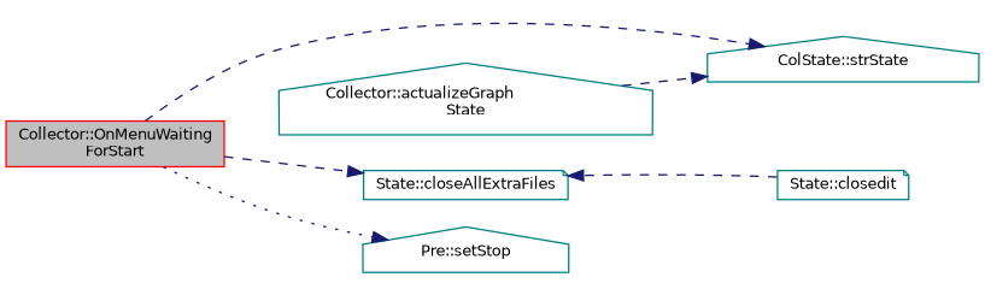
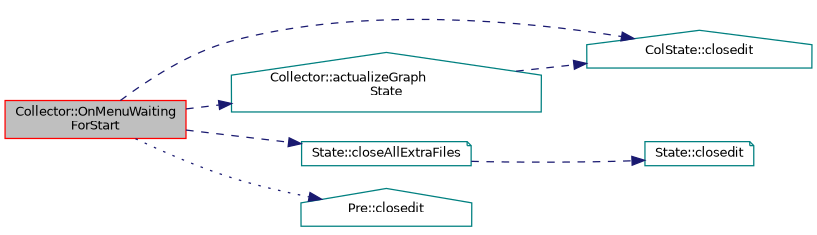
  digraph {
    rankdir=LR
    node [color=teal fillcolor=white fontname=Helvetica fontsize=10 shape=house style=filled]
    edge [color=midnightblue fontname=Helvetica fontsize=10 labelfontname=Helvetica labelfontsize=10 style=dashed]
    n1 [color=red fillcolor=grey75 fontcolor=black height=0.2 label="Collector::OnMenuWaiting\lForStart" shape=box width=0.4]
-   n2 [height=0.2 label="ColState::strState" width=0.4]
+   n2 [height=0.2 label="ColState::closedit" width=0.4]
    n3 [height=0.2 label="Collector::actualizeGraph\lState" width=0.4]
    n4 [height=0.2 label="State::closeAllExtraFiles" shape=note width=0.4]
-   n5 [height=0.2 label="Pre::setStop" width=0.4]
+   n5 [height=0.2 label="Pre::closedit" width=0.4]
    n6 [height=0.2 label="State::closedit" shape=note width=0.4]
    n1 -> n2
+   n1 -> n3
    n1 -> n4
    n1 -> n5 [style=dotted]
    n3 -> n2
-   n6 -> n4
+   n4 -> n6
  }
